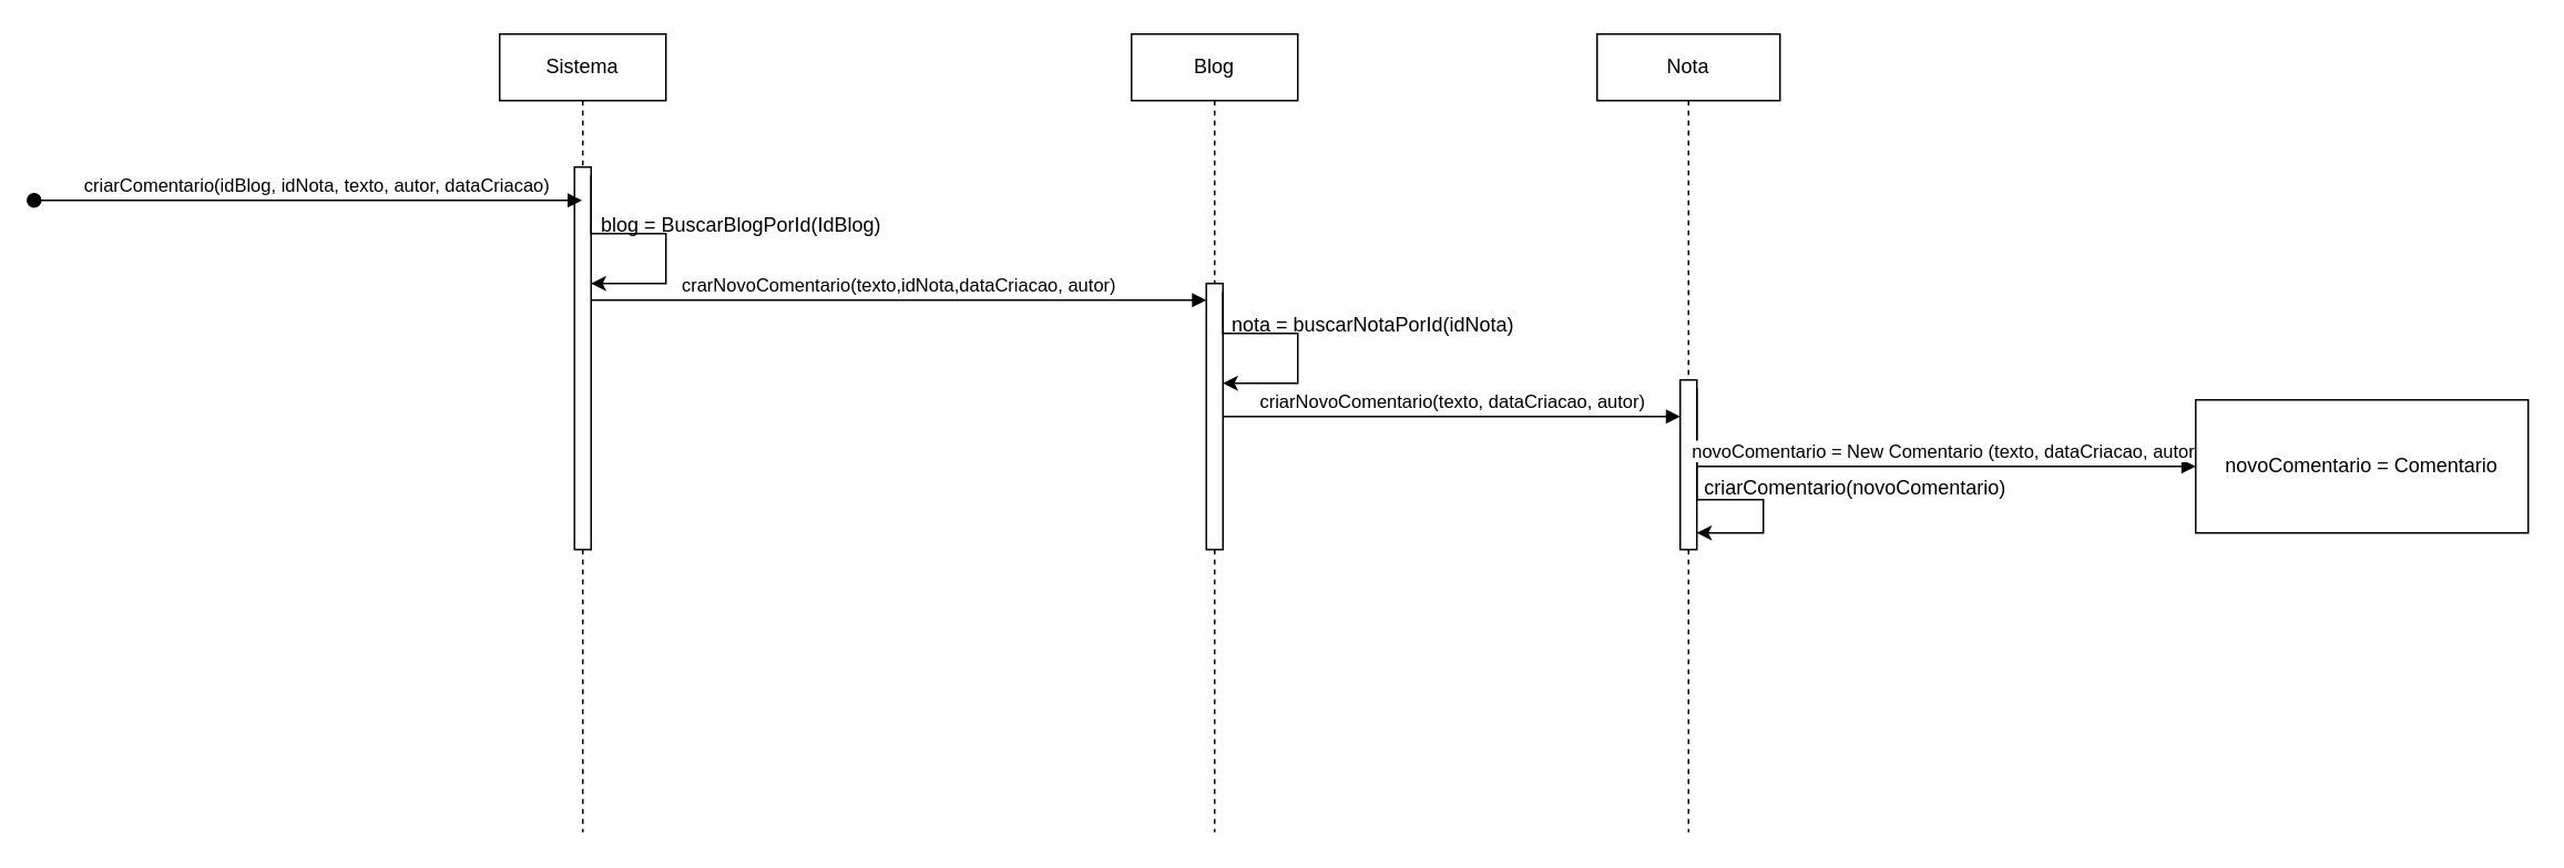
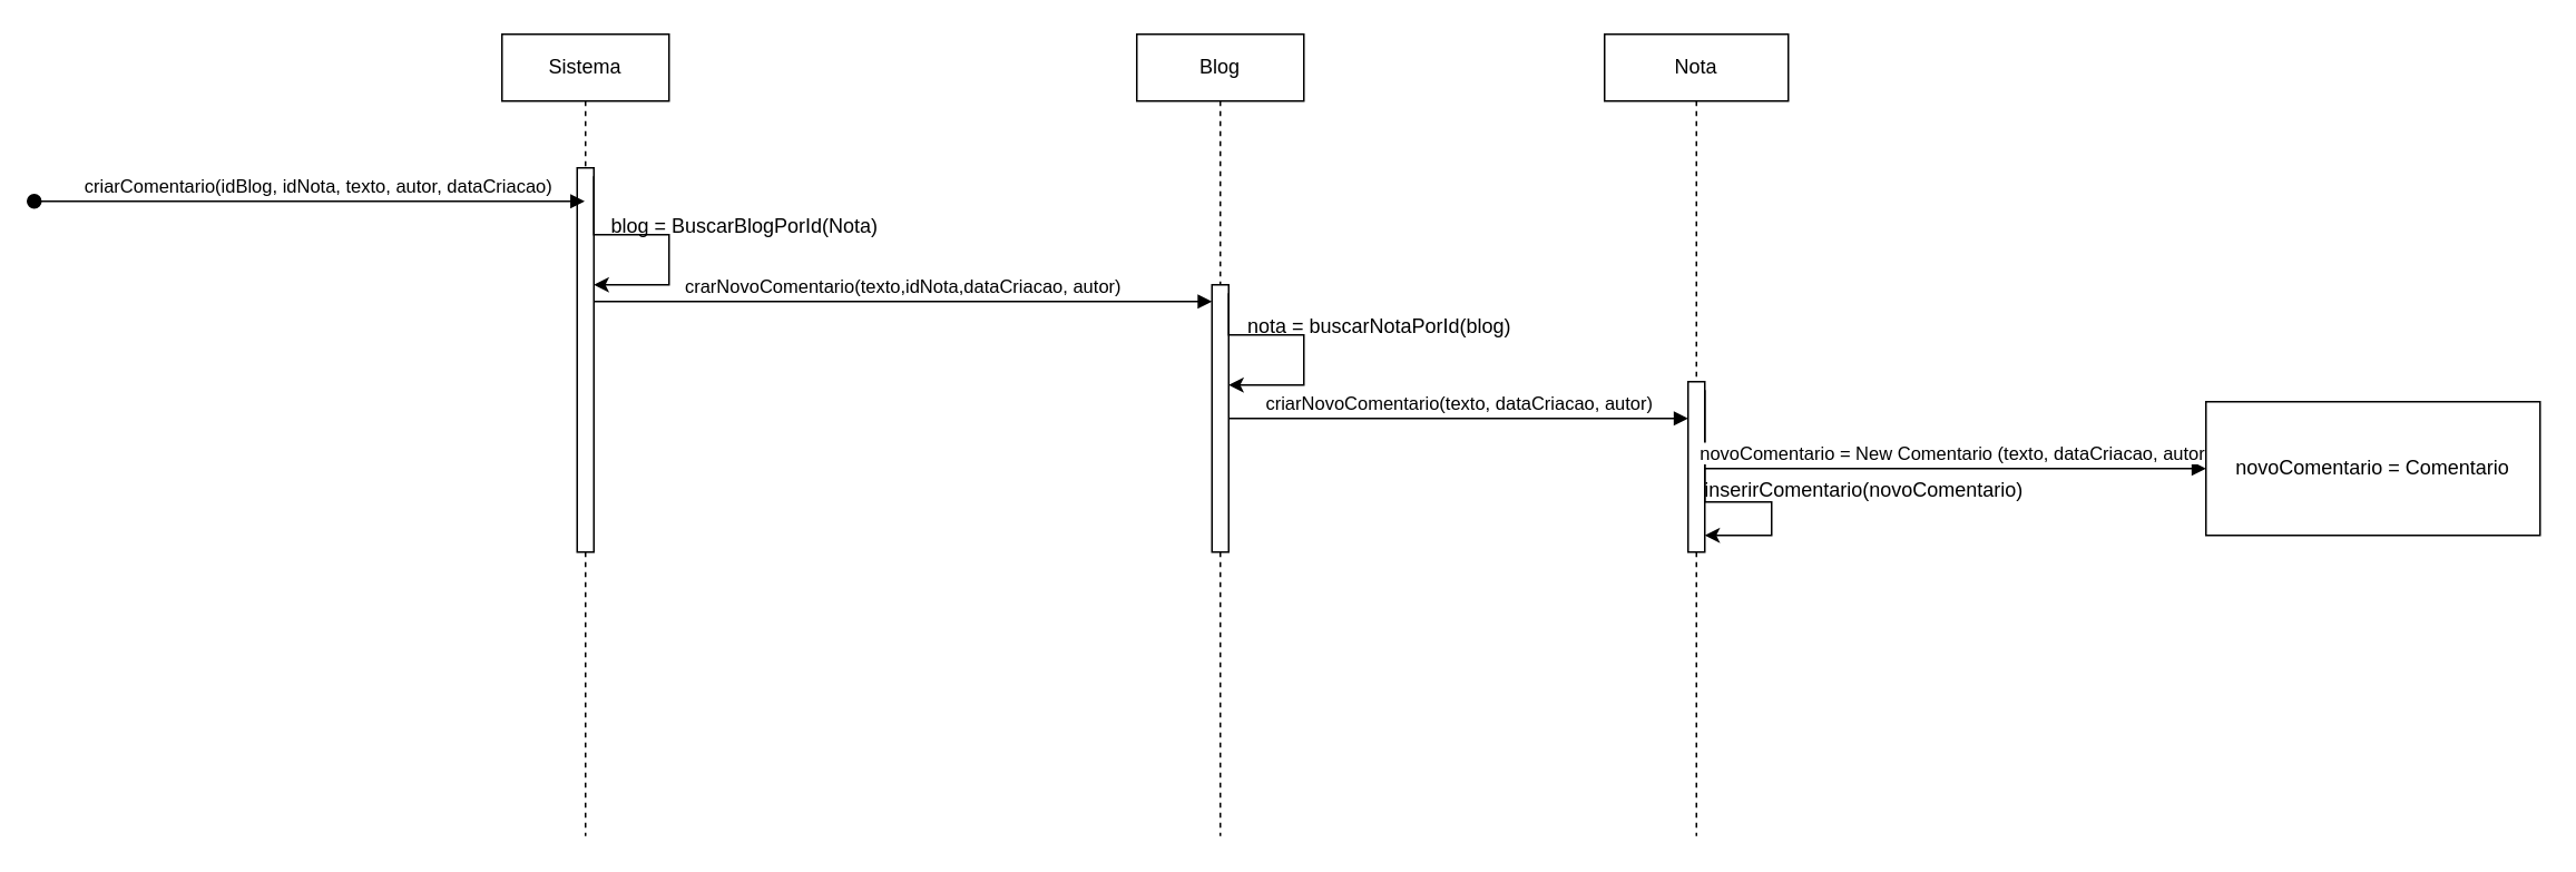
  <mxCell id="0" />
  <mxCell id="1" parent="0" />
  <mxCell id="2" value="Sistema" style="shape=umlLifeline;perimeter=lifelinePerimeter;whiteSpace=wrap;html=1;container=1;dropTarget=0;collapsible=0;recursiveResize=0;outlineConnect=0;portConstraint=eastwest;newEdgeStyle={&quot;curved&quot;:0,&quot;rounded&quot;:0};" vertex="1" parent="1"><mxGeometry x="300" y="20" width="100" height="480" as="geometry" /></mxCell>
  <mxCell id="3" value="" style="html=1;points=[[0,0,0,0,5],[0,1,0,0,-5],[1,0,0,0,5],[1,1,0,0,-5]];perimeter=orthogonalPerimeter;outlineConnect=0;targetShapes=umlLifeline;portConstraint=eastwest;newEdgeStyle={&quot;curved&quot;:0,&quot;rounded&quot;:0};" vertex="1" parent="2"><mxGeometry x="45" y="80" width="10" height="230" as="geometry" /></mxCell>
  <mxCell id="4" style="edgeStyle=orthogonalEdgeStyle;rounded=0;orthogonalLoop=1;jettySize=auto;html=1;curved=0;exitX=1;exitY=0;exitDx=0;exitDy=5;exitPerimeter=0;" edge="1" parent="2" source="3" target="3"><mxGeometry relative="1" as="geometry"><Array as="points"><mxPoint x="55" y="120" /><mxPoint x="100" y="120" /><mxPoint x="100" y="150" /></Array></mxGeometry></mxCell>
  <mxCell id="5" value="criarComentario(idBlog, idNota, texto, autor, dataCriacao)" style="html=1;verticalAlign=bottom;startArrow=oval;startFill=1;endArrow=block;startSize=8;curved=0;rounded=0;" edge="1" parent="1" target="2"><mxGeometry x="0.032" width="60" relative="1" as="geometry"><mxPoint x="20" y="120" as="sourcePoint" /><mxPoint x="290" y="120" as="targetPoint" /><mxPoint as="offset" /></mxGeometry></mxCell>
- <mxCell id="6" value="blog = BuscarBlogPorId(IdBlog)" style="text;html=1;align=center;verticalAlign=middle;resizable=0;points=[];autosize=1;strokeColor=none;fillColor=none;" vertex="1" parent="1"><mxGeometry x="350" y="120" width="190" height="30" as="geometry" /></mxCell>
+ <mxCell id="6" value="blog = BuscarBlogPorId(Nota)" style="text;html=1;align=center;verticalAlign=middle;resizable=0;points=[];autosize=1;strokeColor=none;fillColor=none;" vertex="1" parent="1"><mxGeometry x="350" y="120" width="190" height="30" as="geometry" /></mxCell>
  <mxCell id="7" value="crarNovoComentario(texto,idNota,dataCriacao, autor)" style="html=1;verticalAlign=bottom;endArrow=block;curved=0;rounded=0;" edge="1" parent="1" source="3" target="9"><mxGeometry width="80" relative="1" as="geometry"><mxPoint x="360" y="200" as="sourcePoint" /><mxPoint x="590" y="180" as="targetPoint" /><Array as="points"><mxPoint x="530" y="180" /></Array></mxGeometry></mxCell>
  <mxCell id="8" value="Blog" style="shape=umlLifeline;perimeter=lifelinePerimeter;whiteSpace=wrap;html=1;container=1;dropTarget=0;collapsible=0;recursiveResize=0;outlineConnect=0;portConstraint=eastwest;newEdgeStyle={&quot;curved&quot;:0,&quot;rounded&quot;:0};" vertex="1" parent="1"><mxGeometry x="680" y="20" width="100" height="480" as="geometry" /></mxCell>
  <mxCell id="9" value="" style="html=1;points=[[0,0,0,0,5],[0,1,0,0,-5],[1,0,0,0,5],[1,1,0,0,-5]];perimeter=orthogonalPerimeter;outlineConnect=0;targetShapes=umlLifeline;portConstraint=eastwest;newEdgeStyle={&quot;curved&quot;:0,&quot;rounded&quot;:0};" vertex="1" parent="8"><mxGeometry x="45" y="150" width="10" height="160" as="geometry" /></mxCell>
  <mxCell id="10" style="edgeStyle=orthogonalEdgeStyle;rounded=0;orthogonalLoop=1;jettySize=auto;html=1;curved=0;exitX=1;exitY=0;exitDx=0;exitDy=5;exitPerimeter=0;" edge="1" parent="8" source="9" target="9"><mxGeometry relative="1" as="geometry"><Array as="points"><mxPoint x="55" y="180" /><mxPoint x="100" y="180" /><mxPoint x="100" y="210" /></Array></mxGeometry></mxCell>
  <mxCell id="11" value="Nota" style="shape=umlLifeline;perimeter=lifelinePerimeter;whiteSpace=wrap;html=1;container=1;dropTarget=0;collapsible=0;recursiveResize=0;outlineConnect=0;portConstraint=eastwest;newEdgeStyle={&quot;curved&quot;:0,&quot;rounded&quot;:0};" vertex="1" parent="1"><mxGeometry x="960" y="20" width="110" height="480" as="geometry" /></mxCell>
  <mxCell id="12" value="" style="html=1;points=[[0,0,0,0,5],[0,1,0,0,-5],[1,0,0,0,5],[1,1,0,0,-5]];perimeter=orthogonalPerimeter;outlineConnect=0;targetShapes=umlLifeline;portConstraint=eastwest;newEdgeStyle={&quot;curved&quot;:0,&quot;rounded&quot;:0};" vertex="1" parent="11"><mxGeometry x="50" y="208" width="10" height="102" as="geometry" /></mxCell>
  <mxCell id="13" style="edgeStyle=orthogonalEdgeStyle;rounded=0;orthogonalLoop=1;jettySize=auto;html=1;curved=0;exitX=1;exitY=0;exitDx=0;exitDy=5;exitPerimeter=0;" edge="1" parent="11" source="12" target="12"><mxGeometry relative="1" as="geometry"><Array as="points"><mxPoint x="60" y="280" /><mxPoint x="100" y="280" /><mxPoint x="100" y="300" /></Array></mxGeometry></mxCell>
- <mxCell id="14" value="nota = buscarNotaPorId(idNota)" style="text;html=1;align=center;verticalAlign=middle;resizable=0;points=[];autosize=1;strokeColor=none;fillColor=none;" vertex="1" parent="1"><mxGeometry x="730" y="180" width="190" height="30" as="geometry" /></mxCell>
+ <mxCell id="14" value="nota = buscarNotaPorId(blog)" style="text;html=1;align=center;verticalAlign=middle;resizable=0;points=[];autosize=1;strokeColor=none;fillColor=none;" vertex="1" parent="1"><mxGeometry x="730" y="180" width="190" height="30" as="geometry" /></mxCell>
  <mxCell id="15" value="criarNovoComentario(texto, dataCriacao, autor)" style="html=1;verticalAlign=bottom;endArrow=block;curved=0;rounded=0;" edge="1" parent="1" source="9" target="12"><mxGeometry width="80" relative="1" as="geometry"><mxPoint x="740" y="270" as="sourcePoint" /><mxPoint x="820" y="270" as="targetPoint" /></mxGeometry></mxCell>
  <mxCell id="16" value="novoComentario = New Comentario (texto, dataCriacao, autor)" style="html=1;verticalAlign=bottom;endArrow=block;curved=0;rounded=0;entryX=0;entryY=0.5;entryDx=0;entryDy=0;" edge="1" parent="1" source="12" target="17"><mxGeometry width="80" relative="1" as="geometry"><mxPoint x="1020" y="270" as="sourcePoint" /><mxPoint x="1300" y="280" as="targetPoint" /></mxGeometry></mxCell>
  <mxCell id="17" value="novoComentario = Comentario" style="html=1;whiteSpace=wrap;" vertex="1" parent="1"><mxGeometry x="1320" y="240" width="200" height="80" as="geometry" /></mxCell>
- <mxCell id="18" value="criarComentario(novoComentario)" style="text;html=1;align=center;verticalAlign=middle;resizable=0;points=[];autosize=1;strokeColor=none;fillColor=none;" vertex="1" parent="1"><mxGeometry x="1010" y="278" width="210" height="30" as="geometry" /></mxCell>
+ <mxCell id="18" value="inserirComentario(novoComentario)" style="text;html=1;align=center;verticalAlign=middle;resizable=0;points=[];autosize=1;strokeColor=none;fillColor=none;" vertex="1" parent="1"><mxGeometry x="1010" y="278" width="210" height="30" as="geometry" /></mxCell>
